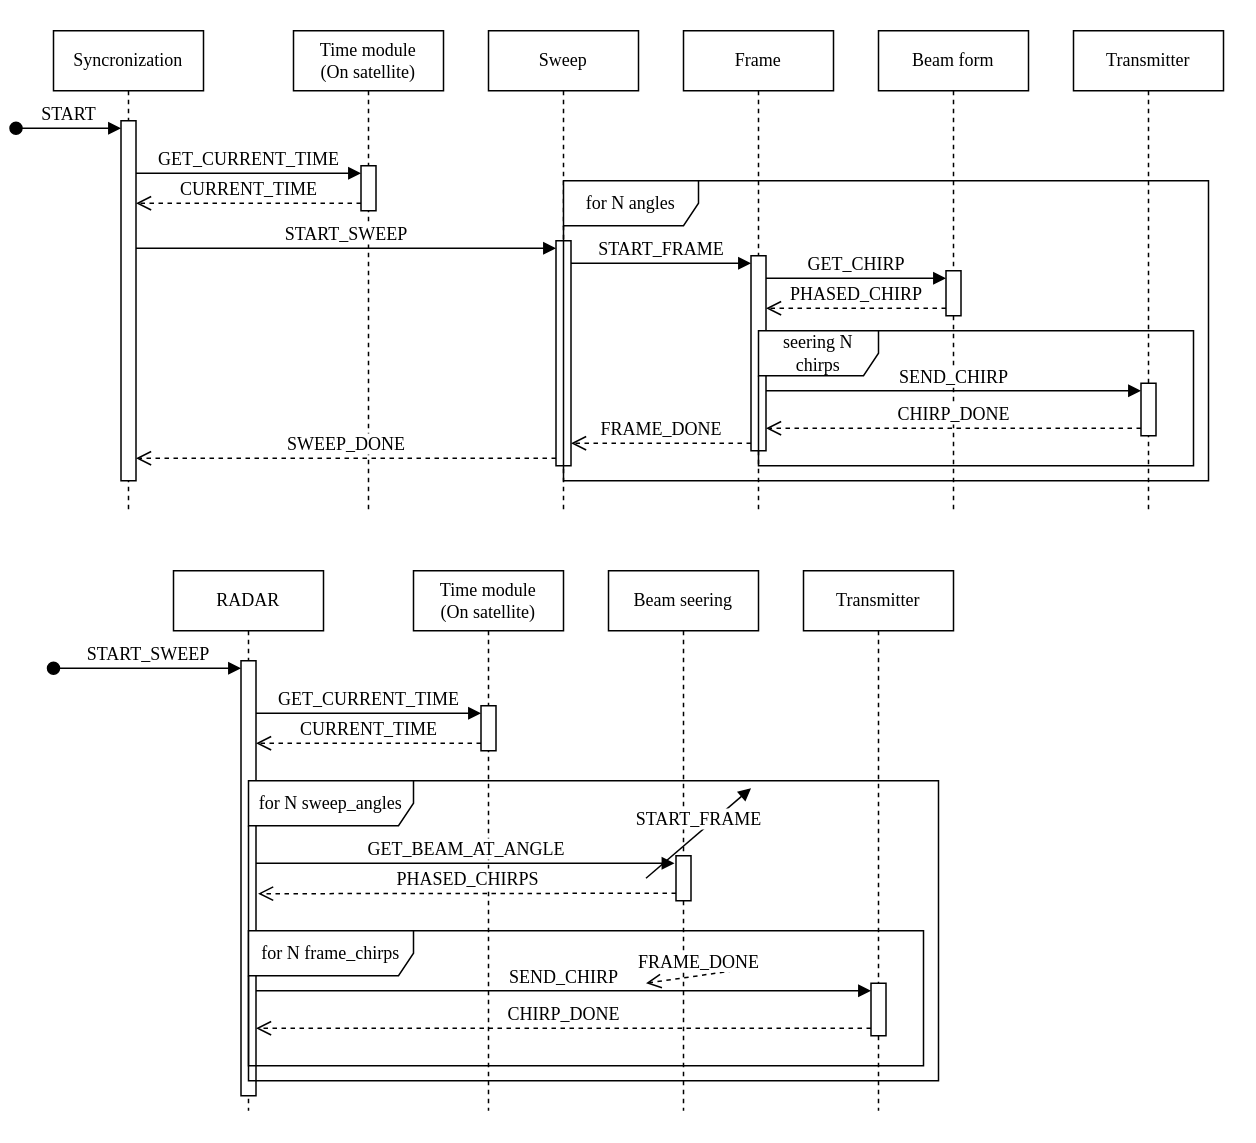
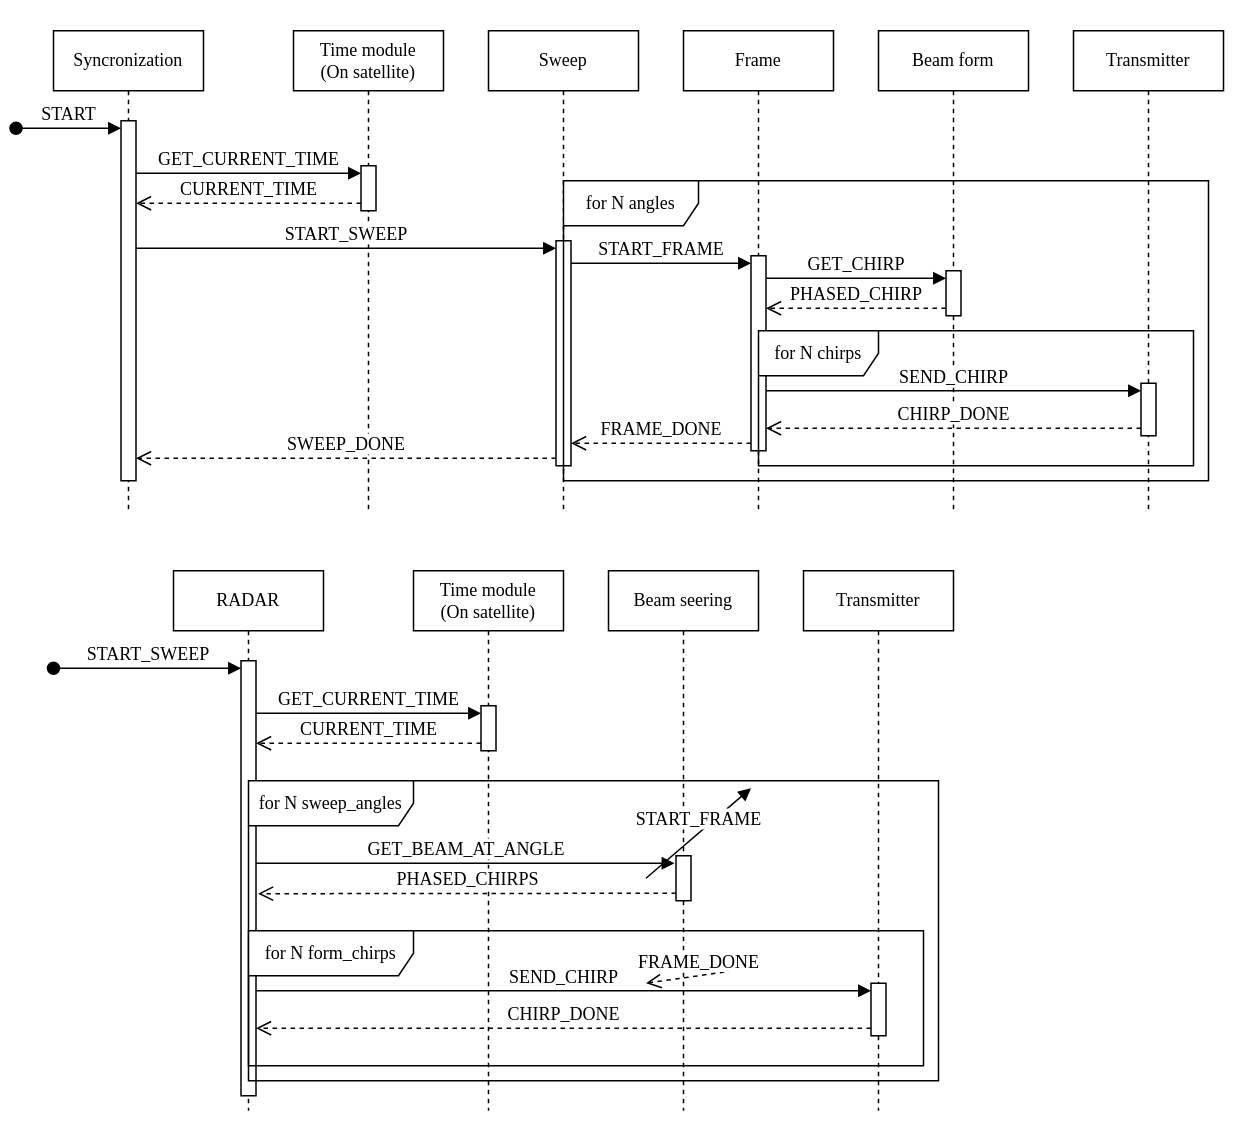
  <mxCell id="0" />
  <mxCell id="1" parent="0" />
  <mxCell id="2" value="Syncronization" style="shape=umlLifeline;perimeter=lifelinePerimeter;whiteSpace=wrap;html=1;container=1;dropTarget=0;collapsible=0;recursiveResize=0;outlineConnect=0;portConstraint=eastwest;newEdgeStyle={&quot;edgeStyle&quot;:&quot;elbowEdgeStyle&quot;,&quot;elbow&quot;:&quot;vertical&quot;,&quot;curved&quot;:0,&quot;rounded&quot;:0};fontFamily=modern;fontSource=https%3A%2F%2Fsourceforge.net%2Fprojects%2Fcm-unicode%2F;fontSize=12;" parent="1" vertex="1"><mxGeometry x="20" y="20" width="100" height="320" as="geometry" /></mxCell>
  <mxCell id="3" value="" style="html=1;points=[[0,0,0,0,5],[0,1,0,0,-5],[1,0,0,0,5],[1,1,0,0,-5]];perimeter=orthogonalPerimeter;outlineConnect=0;targetShapes=umlLifeline;portConstraint=eastwest;newEdgeStyle={&quot;curved&quot;:0,&quot;rounded&quot;:0};fontFamily=modern;fontSource=https%3A%2F%2Fsourceforge.net%2Fprojects%2Fcm-unicode%2F;fontSize=12;" parent="2" vertex="1"><mxGeometry x="45" y="60" width="10" height="240" as="geometry" /></mxCell>
  <mxCell id="4" value="START" style="html=1;verticalAlign=bottom;startArrow=oval;endArrow=block;startSize=8;curved=0;rounded=0;entryX=0;entryY=0;entryDx=0;entryDy=5;fontFamily=modern;fontSource=https%3A%2F%2Fsourceforge.net%2Fprojects%2Fcm-unicode%2F;fontSize=12;" parent="2" target="3" edge="1"><mxGeometry relative="1" as="geometry"><mxPoint x="-25" y="65" as="sourcePoint" /></mxGeometry></mxCell>
  <mxCell id="5" value="Time module&lt;br&gt;(On satellite)" style="shape=umlLifeline;perimeter=lifelinePerimeter;whiteSpace=wrap;html=1;container=1;dropTarget=0;collapsible=0;recursiveResize=0;outlineConnect=0;portConstraint=eastwest;newEdgeStyle={&quot;edgeStyle&quot;:&quot;elbowEdgeStyle&quot;,&quot;elbow&quot;:&quot;vertical&quot;,&quot;curved&quot;:0,&quot;rounded&quot;:0};fontFamily=modern;fontSource=https%3A%2F%2Fsourceforge.net%2Fprojects%2Fcm-unicode%2F;fontSize=12;" parent="1" vertex="1"><mxGeometry x="180" y="20" width="100" height="320" as="geometry" /></mxCell>
  <mxCell id="6" value="" style="html=1;points=[[0,0,0,0,5],[0,1,0,0,-5],[1,0,0,0,5],[1,1,0,0,-5]];perimeter=orthogonalPerimeter;outlineConnect=0;targetShapes=umlLifeline;portConstraint=eastwest;newEdgeStyle={&quot;curved&quot;:0,&quot;rounded&quot;:0};fontFamily=modern;fontSource=https%3A%2F%2Fsourceforge.net%2Fprojects%2Fcm-unicode%2F;fontSize=12;" parent="5" vertex="1"><mxGeometry x="45" y="90" width="10" height="30" as="geometry" /></mxCell>
  <mxCell id="7" value="Sweep" style="shape=umlLifeline;perimeter=lifelinePerimeter;whiteSpace=wrap;html=1;container=1;dropTarget=0;collapsible=0;recursiveResize=0;outlineConnect=0;portConstraint=eastwest;newEdgeStyle={&quot;edgeStyle&quot;:&quot;elbowEdgeStyle&quot;,&quot;elbow&quot;:&quot;vertical&quot;,&quot;curved&quot;:0,&quot;rounded&quot;:0};fontFamily=modern;fontSource=https%3A%2F%2Fsourceforge.net%2Fprojects%2Fcm-unicode%2F;fontSize=12;" parent="1" vertex="1"><mxGeometry x="310" y="20" width="100" height="320" as="geometry" /></mxCell>
  <mxCell id="8" value="" style="html=1;points=[[0,0,0,0,5],[0,1,0,0,-5],[1,0,0,0,5],[1,1,0,0,-5]];perimeter=orthogonalPerimeter;outlineConnect=0;targetShapes=umlLifeline;portConstraint=eastwest;newEdgeStyle={&quot;curved&quot;:0,&quot;rounded&quot;:0};fontFamily=modern;fontSource=https%3A%2F%2Fsourceforge.net%2Fprojects%2Fcm-unicode%2F;fontSize=12;" parent="7" vertex="1"><mxGeometry x="45" y="140" width="10" height="150" as="geometry" /></mxCell>
  <mxCell id="9" value="Frame" style="shape=umlLifeline;perimeter=lifelinePerimeter;whiteSpace=wrap;html=1;container=1;dropTarget=0;collapsible=0;recursiveResize=0;outlineConnect=0;portConstraint=eastwest;newEdgeStyle={&quot;edgeStyle&quot;:&quot;elbowEdgeStyle&quot;,&quot;elbow&quot;:&quot;vertical&quot;,&quot;curved&quot;:0,&quot;rounded&quot;:0};fontFamily=modern;fontSource=https%3A%2F%2Fsourceforge.net%2Fprojects%2Fcm-unicode%2F;fontSize=12;" parent="1" vertex="1"><mxGeometry x="440" y="20" width="100" height="320" as="geometry" /></mxCell>
  <mxCell id="10" value="" style="html=1;points=[[0,0,0,0,5],[0,1,0,0,-5],[1,0,0,0,5],[1,1,0,0,-5]];perimeter=orthogonalPerimeter;outlineConnect=0;targetShapes=umlLifeline;portConstraint=eastwest;newEdgeStyle={&quot;curved&quot;:0,&quot;rounded&quot;:0};fontFamily=modern;fontSource=https%3A%2F%2Fsourceforge.net%2Fprojects%2Fcm-unicode%2F;fontSize=12;" parent="9" vertex="1"><mxGeometry x="45" y="150" width="10" height="130" as="geometry" /></mxCell>
  <mxCell id="11" value="Beam form" style="shape=umlLifeline;perimeter=lifelinePerimeter;whiteSpace=wrap;html=1;container=1;dropTarget=0;collapsible=0;recursiveResize=0;outlineConnect=0;portConstraint=eastwest;newEdgeStyle={&quot;edgeStyle&quot;:&quot;elbowEdgeStyle&quot;,&quot;elbow&quot;:&quot;vertical&quot;,&quot;curved&quot;:0,&quot;rounded&quot;:0};fontFamily=modern;fontSource=https%3A%2F%2Fsourceforge.net%2Fprojects%2Fcm-unicode%2F;fontSize=12;" parent="1" vertex="1"><mxGeometry x="570" y="20" width="100" height="320" as="geometry" /></mxCell>
  <mxCell id="12" value="Transmitter" style="shape=umlLifeline;perimeter=lifelinePerimeter;whiteSpace=wrap;html=1;container=1;dropTarget=0;collapsible=0;recursiveResize=0;outlineConnect=0;portConstraint=eastwest;newEdgeStyle={&quot;edgeStyle&quot;:&quot;elbowEdgeStyle&quot;,&quot;elbow&quot;:&quot;vertical&quot;,&quot;curved&quot;:0,&quot;rounded&quot;:0};fontFamily=modern;fontSource=https%3A%2F%2Fsourceforge.net%2Fprojects%2Fcm-unicode%2F;fontSize=12;" parent="1" vertex="1"><mxGeometry x="700" y="20" width="100" height="320" as="geometry" /></mxCell>
  <mxCell id="13" value="GET_CURRENT_TIME" style="html=1;verticalAlign=bottom;endArrow=block;curved=0;rounded=0;entryX=0;entryY=0;entryDx=0;entryDy=5;fontFamily=modern;fontSource=https%3A%2F%2Fsourceforge.net%2Fprojects%2Fcm-unicode%2F;fontSize=12;" parent="1" source="3" target="6" edge="1"><mxGeometry relative="1" as="geometry"><mxPoint x="110" y="115" as="sourcePoint" /></mxGeometry></mxCell>
  <mxCell id="14" value="CURRENT_TIME" style="html=1;verticalAlign=bottom;endArrow=open;dashed=1;endSize=8;curved=0;rounded=0;exitX=0;exitY=1;exitDx=0;exitDy=-5;fontFamily=modern;fontSource=https%3A%2F%2Fsourceforge.net%2Fprojects%2Fcm-unicode%2F;fontSize=12;" parent="1" source="6" target="3" edge="1"><mxGeometry relative="1" as="geometry"><mxPoint x="110" y="185" as="targetPoint" /></mxGeometry></mxCell>
  <mxCell id="15" value="START_SWEEP" style="html=1;verticalAlign=bottom;endArrow=block;curved=0;rounded=0;entryX=0;entryY=0;entryDx=0;entryDy=5;fontFamily=modern;fontSource=https%3A%2F%2Fsourceforge.net%2Fprojects%2Fcm-unicode%2F;fontSize=12;" parent="1" source="3" target="8" edge="1"><mxGeometry relative="1" as="geometry"><mxPoint x="285" y="225" as="sourcePoint" /></mxGeometry></mxCell>
  <mxCell id="16" value="SWEEP_DONE" style="html=1;verticalAlign=bottom;endArrow=open;dashed=1;endSize=8;curved=0;rounded=0;exitX=0;exitY=1;exitDx=0;exitDy=-5;fontFamily=modern;fontSource=https%3A%2F%2Fsourceforge.net%2Fprojects%2Fcm-unicode%2F;fontSize=12;" parent="1" source="8" target="3" edge="1"><mxGeometry relative="1" as="geometry"><mxPoint x="285" y="295" as="targetPoint" /></mxGeometry></mxCell>
  <mxCell id="17" value="START_FRAME" style="html=1;verticalAlign=bottom;endArrow=block;curved=0;rounded=0;entryX=0;entryY=0;entryDx=0;entryDy=5;fontFamily=modern;fontSource=https%3A%2F%2Fsourceforge.net%2Fprojects%2Fcm-unicode%2F;fontSize=12;" parent="1" source="8" target="10" edge="1"><mxGeometry relative="1" as="geometry"><mxPoint x="415" y="235" as="sourcePoint" /></mxGeometry></mxCell>
  <mxCell id="18" value="FRAME_DONE" style="html=1;verticalAlign=bottom;endArrow=open;dashed=1;endSize=8;curved=0;rounded=0;exitX=0;exitY=1;exitDx=0;exitDy=-5;fontFamily=modern;fontSource=https%3A%2F%2Fsourceforge.net%2Fprojects%2Fcm-unicode%2F;fontSize=12;" parent="1" source="10" target="8" edge="1"><mxGeometry relative="1" as="geometry"><mxPoint x="415" y="305" as="targetPoint" /></mxGeometry></mxCell>
  <mxCell id="19" value="for N angles" style="shape=umlFrame;whiteSpace=wrap;html=1;pointerEvents=0;width=90;height=30;fontFamily=modern;fontSource=https%3A%2F%2Fsourceforge.net%2Fprojects%2Fcm-unicode%2F;fontSize=12;" parent="1" vertex="1"><mxGeometry x="360" y="120" width="430" height="200" as="geometry" /></mxCell>
  <mxCell id="20" value="" style="html=1;points=[[0,0,0,0,5],[0,1,0,0,-5],[1,0,0,0,5],[1,1,0,0,-5]];perimeter=orthogonalPerimeter;outlineConnect=0;targetShapes=umlLifeline;portConstraint=eastwest;newEdgeStyle={&quot;curved&quot;:0,&quot;rounded&quot;:0};fontFamily=modern;fontSource=https%3A%2F%2Fsourceforge.net%2Fprojects%2Fcm-unicode%2F;fontSize=12;" parent="1" vertex="1"><mxGeometry x="615" y="180" width="10" height="30" as="geometry" /></mxCell>
  <mxCell id="21" value="GET_CHIRP" style="html=1;verticalAlign=bottom;endArrow=block;curved=0;rounded=0;entryX=0;entryY=0;entryDx=0;entryDy=5;exitX=1;exitY=0;exitDx=0;exitDy=5;exitPerimeter=0;fontFamily=modern;fontSource=https%3A%2F%2Fsourceforge.net%2Fprojects%2Fcm-unicode%2F;fontSize=12;" parent="1" edge="1"><mxGeometry relative="1" as="geometry"><mxPoint x="495" y="185" as="sourcePoint" /><mxPoint x="615" y="185" as="targetPoint" /></mxGeometry></mxCell>
  <mxCell id="22" value="PHASED_CHIRP" style="html=1;verticalAlign=bottom;endArrow=open;dashed=1;endSize=8;curved=0;rounded=0;exitX=0;exitY=1;exitDx=0;exitDy=-5;fontFamily=modern;fontSource=https%3A%2F%2Fsourceforge.net%2Fprojects%2Fcm-unicode%2F;fontSize=12;" parent="1" source="20" target="10" edge="1"><mxGeometry relative="1" as="geometry"><mxPoint x="545" y="325" as="targetPoint" /></mxGeometry></mxCell>
- <mxCell id="23" value="seering N chirps" style="shape=umlFrame;whiteSpace=wrap;html=1;pointerEvents=0;width=80;height=30;fontFamily=modern;fontSource=https%3A%2F%2Fsourceforge.net%2Fprojects%2Fcm-unicode%2F;fontSize=12;" parent="1" vertex="1"><mxGeometry x="490" y="220" width="290" height="90" as="geometry" /></mxCell>
+ <mxCell id="23" value="for N chirps" style="shape=umlFrame;whiteSpace=wrap;html=1;pointerEvents=0;width=80;height=30;fontFamily=modern;fontSource=https%3A%2F%2Fsourceforge.net%2Fprojects%2Fcm-unicode%2F;fontSize=12;" parent="1" vertex="1"><mxGeometry x="490" y="220" width="290" height="90" as="geometry" /></mxCell>
  <mxCell id="24" value="" style="html=1;points=[[0,0,0,0,5],[0,1,0,0,-5],[1,0,0,0,5],[1,1,0,0,-5]];perimeter=orthogonalPerimeter;outlineConnect=0;targetShapes=umlLifeline;portConstraint=eastwest;newEdgeStyle={&quot;curved&quot;:0,&quot;rounded&quot;:0};fontFamily=modern;fontSource=https%3A%2F%2Fsourceforge.net%2Fprojects%2Fcm-unicode%2F;fontSize=12;" parent="1" vertex="1"><mxGeometry x="745" y="255" width="10" height="35" as="geometry" /></mxCell>
  <mxCell id="25" value="SEND_CHIRP" style="html=1;verticalAlign=bottom;endArrow=block;curved=0;rounded=0;entryX=0;entryY=0;entryDx=0;entryDy=5;fontFamily=modern;fontSource=https%3A%2F%2Fsourceforge.net%2Fprojects%2Fcm-unicode%2F;fontSize=12;" parent="1" source="10" target="24" edge="1"><mxGeometry relative="1" as="geometry"><mxPoint x="675" y="370" as="sourcePoint" /></mxGeometry></mxCell>
  <mxCell id="26" value="CHIRP_DONE" style="html=1;verticalAlign=bottom;endArrow=open;dashed=1;endSize=8;curved=0;rounded=0;exitX=0;exitY=1;exitDx=0;exitDy=-5;fontFamily=modern;fontSource=https%3A%2F%2Fsourceforge.net%2Fprojects%2Fcm-unicode%2F;fontSize=12;" parent="1" source="24" target="10" edge="1"><mxGeometry relative="1" as="geometry"><mxPoint x="675" y="440" as="targetPoint" /></mxGeometry></mxCell>
  <mxCell id="27" value="RADAR" style="shape=umlLifeline;perimeter=lifelinePerimeter;whiteSpace=wrap;html=1;container=1;dropTarget=0;collapsible=0;recursiveResize=0;outlineConnect=0;portConstraint=eastwest;newEdgeStyle={&quot;edgeStyle&quot;:&quot;elbowEdgeStyle&quot;,&quot;elbow&quot;:&quot;vertical&quot;,&quot;curved&quot;:0,&quot;rounded&quot;:0};fontFamily=modern;fontSource=https%3A%2F%2Fsourceforge.net%2Fprojects%2Fcm-unicode%2F;fontSize=12;" vertex="1" parent="1"><mxGeometry x="100" y="380" width="100" height="360" as="geometry" /></mxCell>
  <mxCell id="28" value="" style="html=1;points=[[0,0,0,0,5],[0,1,0,0,-5],[1,0,0,0,5],[1,1,0,0,-5]];perimeter=orthogonalPerimeter;outlineConnect=0;targetShapes=umlLifeline;portConstraint=eastwest;newEdgeStyle={&quot;curved&quot;:0,&quot;rounded&quot;:0};fontFamily=modern;fontSource=https%3A%2F%2Fsourceforge.net%2Fprojects%2Fcm-unicode%2F;fontSize=12;" vertex="1" parent="27"><mxGeometry x="45" y="60" width="10" height="290" as="geometry" /></mxCell>
  <mxCell id="29" value="START_SWEEP" style="html=1;verticalAlign=bottom;startArrow=oval;endArrow=block;startSize=8;curved=0;rounded=0;entryX=0;entryY=0;entryDx=0;entryDy=5;fontFamily=modern;fontSource=https%3A%2F%2Fsourceforge.net%2Fprojects%2Fcm-unicode%2F;fontSize=12;" edge="1" parent="27" target="28"><mxGeometry relative="1" as="geometry"><mxPoint x="-80" y="65" as="sourcePoint" /></mxGeometry></mxCell>
  <mxCell id="30" value="Time module&lt;br&gt;(On satellite)" style="shape=umlLifeline;perimeter=lifelinePerimeter;whiteSpace=wrap;html=1;container=1;dropTarget=0;collapsible=0;recursiveResize=0;outlineConnect=0;portConstraint=eastwest;newEdgeStyle={&quot;edgeStyle&quot;:&quot;elbowEdgeStyle&quot;,&quot;elbow&quot;:&quot;vertical&quot;,&quot;curved&quot;:0,&quot;rounded&quot;:0};fontFamily=modern;fontSource=https%3A%2F%2Fsourceforge.net%2Fprojects%2Fcm-unicode%2F;fontSize=12;" vertex="1" parent="1"><mxGeometry x="260" y="380" width="100" height="360" as="geometry" /></mxCell>
  <mxCell id="31" value="" style="html=1;points=[[0,0,0,0,5],[0,1,0,0,-5],[1,0,0,0,5],[1,1,0,0,-5]];perimeter=orthogonalPerimeter;outlineConnect=0;targetShapes=umlLifeline;portConstraint=eastwest;newEdgeStyle={&quot;curved&quot;:0,&quot;rounded&quot;:0};fontFamily=modern;fontSource=https%3A%2F%2Fsourceforge.net%2Fprojects%2Fcm-unicode%2F;fontSize=12;" vertex="1" parent="30"><mxGeometry x="45" y="90" width="10" height="30" as="geometry" /></mxCell>
  <mxCell id="32" value="Beam seering" style="shape=umlLifeline;perimeter=lifelinePerimeter;whiteSpace=wrap;html=1;container=1;dropTarget=0;collapsible=0;recursiveResize=0;outlineConnect=0;portConstraint=eastwest;newEdgeStyle={&quot;edgeStyle&quot;:&quot;elbowEdgeStyle&quot;,&quot;elbow&quot;:&quot;vertical&quot;,&quot;curved&quot;:0,&quot;rounded&quot;:0};fontFamily=modern;fontSource=https%3A%2F%2Fsourceforge.net%2Fprojects%2Fcm-unicode%2F;fontSize=12;" vertex="1" parent="1"><mxGeometry x="390" y="380" width="100" height="360" as="geometry" /></mxCell>
  <mxCell id="33" value="Transmitter" style="shape=umlLifeline;perimeter=lifelinePerimeter;whiteSpace=wrap;html=1;container=1;dropTarget=0;collapsible=0;recursiveResize=0;outlineConnect=0;portConstraint=eastwest;newEdgeStyle={&quot;edgeStyle&quot;:&quot;elbowEdgeStyle&quot;,&quot;elbow&quot;:&quot;vertical&quot;,&quot;curved&quot;:0,&quot;rounded&quot;:0};fontFamily=modern;fontSource=https%3A%2F%2Fsourceforge.net%2Fprojects%2Fcm-unicode%2F;fontSize=12;" vertex="1" parent="1"><mxGeometry x="520" y="380" width="100" height="360" as="geometry" /></mxCell>
  <mxCell id="34" value="GET_CURRENT_TIME" style="html=1;verticalAlign=bottom;endArrow=block;curved=0;rounded=0;entryX=0;entryY=0;entryDx=0;entryDy=5;fontFamily=modern;fontSource=https%3A%2F%2Fsourceforge.net%2Fprojects%2Fcm-unicode%2F;fontSize=12;" edge="1" parent="1" source="28" target="31"><mxGeometry relative="1" as="geometry"><mxPoint x="190" y="475" as="sourcePoint" /></mxGeometry></mxCell>
  <mxCell id="35" value="CURRENT_TIME" style="html=1;verticalAlign=bottom;endArrow=open;dashed=1;endSize=8;curved=0;rounded=0;exitX=0;exitY=1;exitDx=0;exitDy=-5;fontFamily=modern;fontSource=https%3A%2F%2Fsourceforge.net%2Fprojects%2Fcm-unicode%2F;fontSize=12;" edge="1" parent="1" source="31" target="28"><mxGeometry relative="1" as="geometry"><mxPoint x="190" y="545" as="targetPoint" /></mxGeometry></mxCell>
  <mxCell id="36" value="START_FRAME" style="html=1;verticalAlign=bottom;endArrow=block;curved=0;rounded=0;entryX=0;entryY=0;entryDx=0;entryDy=5;fontFamily=modern;fontSource=https%3A%2F%2Fsourceforge.net%2Fprojects%2Fcm-unicode%2F;fontSize=12;" edge="1" parent="1"><mxGeometry relative="1" as="geometry"><mxPoint x="415" y="585" as="sourcePoint" /><mxPoint x="485" y="525" as="targetPoint" /></mxGeometry></mxCell>
  <mxCell id="37" value="FRAME_DONE" style="html=1;verticalAlign=bottom;endArrow=open;dashed=1;endSize=8;curved=0;rounded=0;exitX=0;exitY=1;exitDx=0;exitDy=-5;fontFamily=modern;fontSource=https%3A%2F%2Fsourceforge.net%2Fprojects%2Fcm-unicode%2F;fontSize=12;" edge="1" parent="1"><mxGeometry relative="1" as="geometry"><mxPoint x="415" y="655" as="targetPoint" /><mxPoint x="485" y="645" as="sourcePoint" /></mxGeometry></mxCell>
  <mxCell id="38" value="for N sweep_angles" style="shape=umlFrame;whiteSpace=wrap;html=1;pointerEvents=0;width=110;height=30;fontFamily=modern;fontSource=https%3A%2F%2Fsourceforge.net%2Fprojects%2Fcm-unicode%2F;fontSize=12;" vertex="1" parent="1"><mxGeometry x="150" y="520" width="460" height="200" as="geometry" /></mxCell>
  <mxCell id="39" value="" style="html=1;points=[[0,0,0,0,5],[0,1,0,0,-5],[1,0,0,0,5],[1,1,0,0,-5]];perimeter=orthogonalPerimeter;outlineConnect=0;targetShapes=umlLifeline;portConstraint=eastwest;newEdgeStyle={&quot;curved&quot;:0,&quot;rounded&quot;:0};fontFamily=modern;fontSource=https%3A%2F%2Fsourceforge.net%2Fprojects%2Fcm-unicode%2F;fontSize=12;" vertex="1" parent="1"><mxGeometry x="435" y="570" width="10" height="30" as="geometry" /></mxCell>
- <mxCell id="40" value="for N frame_chirps" style="shape=umlFrame;whiteSpace=wrap;html=1;pointerEvents=0;width=110;height=30;fontFamily=modern;fontSource=https%3A%2F%2Fsourceforge.net%2Fprojects%2Fcm-unicode%2F;fontSize=12;" vertex="1" parent="1"><mxGeometry x="150" y="620" width="450" height="90" as="geometry" /></mxCell>
+ <mxCell id="40" value="for N form_chirps" style="shape=umlFrame;whiteSpace=wrap;html=1;pointerEvents=0;width=110;height=30;fontFamily=modern;fontSource=https%3A%2F%2Fsourceforge.net%2Fprojects%2Fcm-unicode%2F;fontSize=12;" vertex="1" parent="1"><mxGeometry x="150" y="620" width="450" height="90" as="geometry" /></mxCell>
  <mxCell id="41" value="" style="html=1;points=[[0,0,0,0,5],[0,1,0,0,-5],[1,0,0,0,5],[1,1,0,0,-5]];perimeter=orthogonalPerimeter;outlineConnect=0;targetShapes=umlLifeline;portConstraint=eastwest;newEdgeStyle={&quot;curved&quot;:0,&quot;rounded&quot;:0};fontFamily=modern;fontSource=https%3A%2F%2Fsourceforge.net%2Fprojects%2Fcm-unicode%2F;fontSize=12;" vertex="1" parent="1"><mxGeometry x="565" y="655" width="10" height="35" as="geometry" /></mxCell>
  <mxCell id="42" value="SEND_CHIRP" style="html=1;verticalAlign=bottom;endArrow=block;curved=0;rounded=0;entryX=0;entryY=0;entryDx=0;entryDy=5;fontFamily=modern;fontSource=https%3A%2F%2Fsourceforge.net%2Fprojects%2Fcm-unicode%2F;fontSize=12;" edge="1" parent="1" source="28" target="41"><mxGeometry relative="1" as="geometry"><mxPoint x="315" y="660" as="sourcePoint" /></mxGeometry></mxCell>
  <mxCell id="43" value="CHIRP_DONE" style="html=1;verticalAlign=bottom;endArrow=open;dashed=1;endSize=8;curved=0;rounded=0;exitX=0;exitY=1;exitDx=0;exitDy=-5;fontFamily=modern;fontSource=https%3A%2F%2Fsourceforge.net%2Fprojects%2Fcm-unicode%2F;fontSize=12;" edge="1" parent="1" source="41" target="28"><mxGeometry relative="1" as="geometry"><mxPoint x="315" y="685" as="targetPoint" /></mxGeometry></mxCell>
  <mxCell id="44" value="&lt;span style=&quot;font-family: modern; font-size: 12px;&quot;&gt;GET_BEAM_AT_ANGLE&lt;/span&gt;" style="html=1;verticalAlign=bottom;endArrow=block;curved=0;rounded=0;" edge="1" parent="1"><mxGeometry width="80" relative="1" as="geometry"><mxPoint x="155" y="575" as="sourcePoint" /><mxPoint x="434" y="575" as="targetPoint" /></mxGeometry></mxCell>
  <mxCell id="45" value="&lt;span style=&quot;font-family: modern; font-size: 12px;&quot;&gt;PHASED_CHIRPS&lt;/span&gt;" style="html=1;verticalAlign=bottom;endArrow=open;dashed=1;endSize=8;curved=0;rounded=0;exitX=0;exitY=1;exitDx=0;exitDy=-5;exitPerimeter=0;entryX=1.138;entryY=0.57;entryDx=0;entryDy=0;entryPerimeter=0;" edge="1" parent="1" source="39"><mxGeometry relative="1" as="geometry"><mxPoint x="430" y="596" as="sourcePoint" /><mxPoint x="156.38" y="595.3" as="targetPoint" /></mxGeometry></mxCell>
